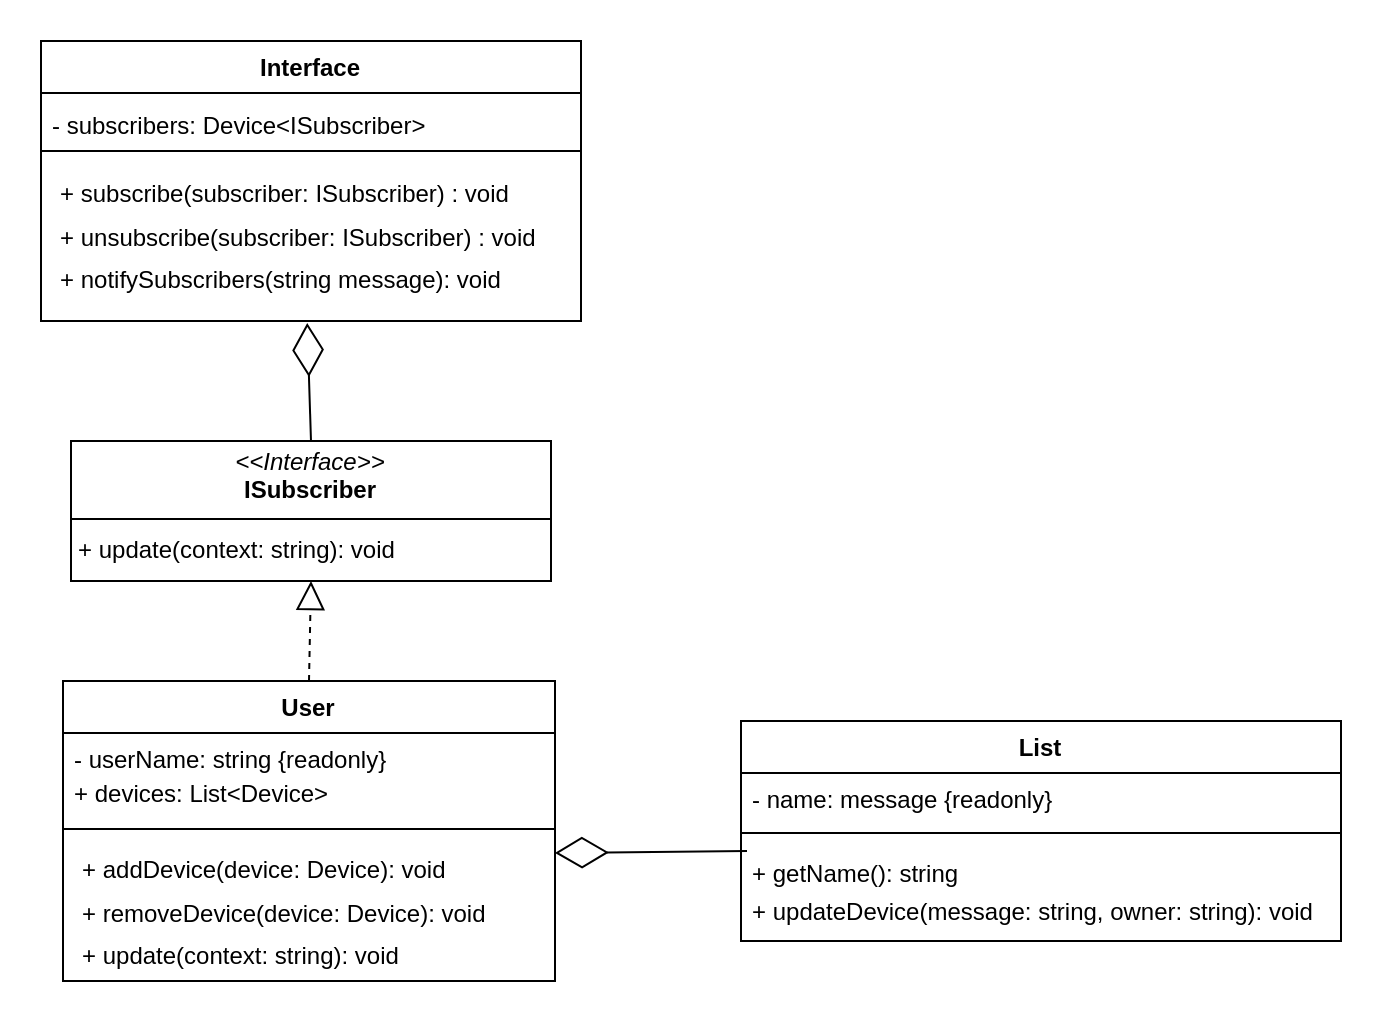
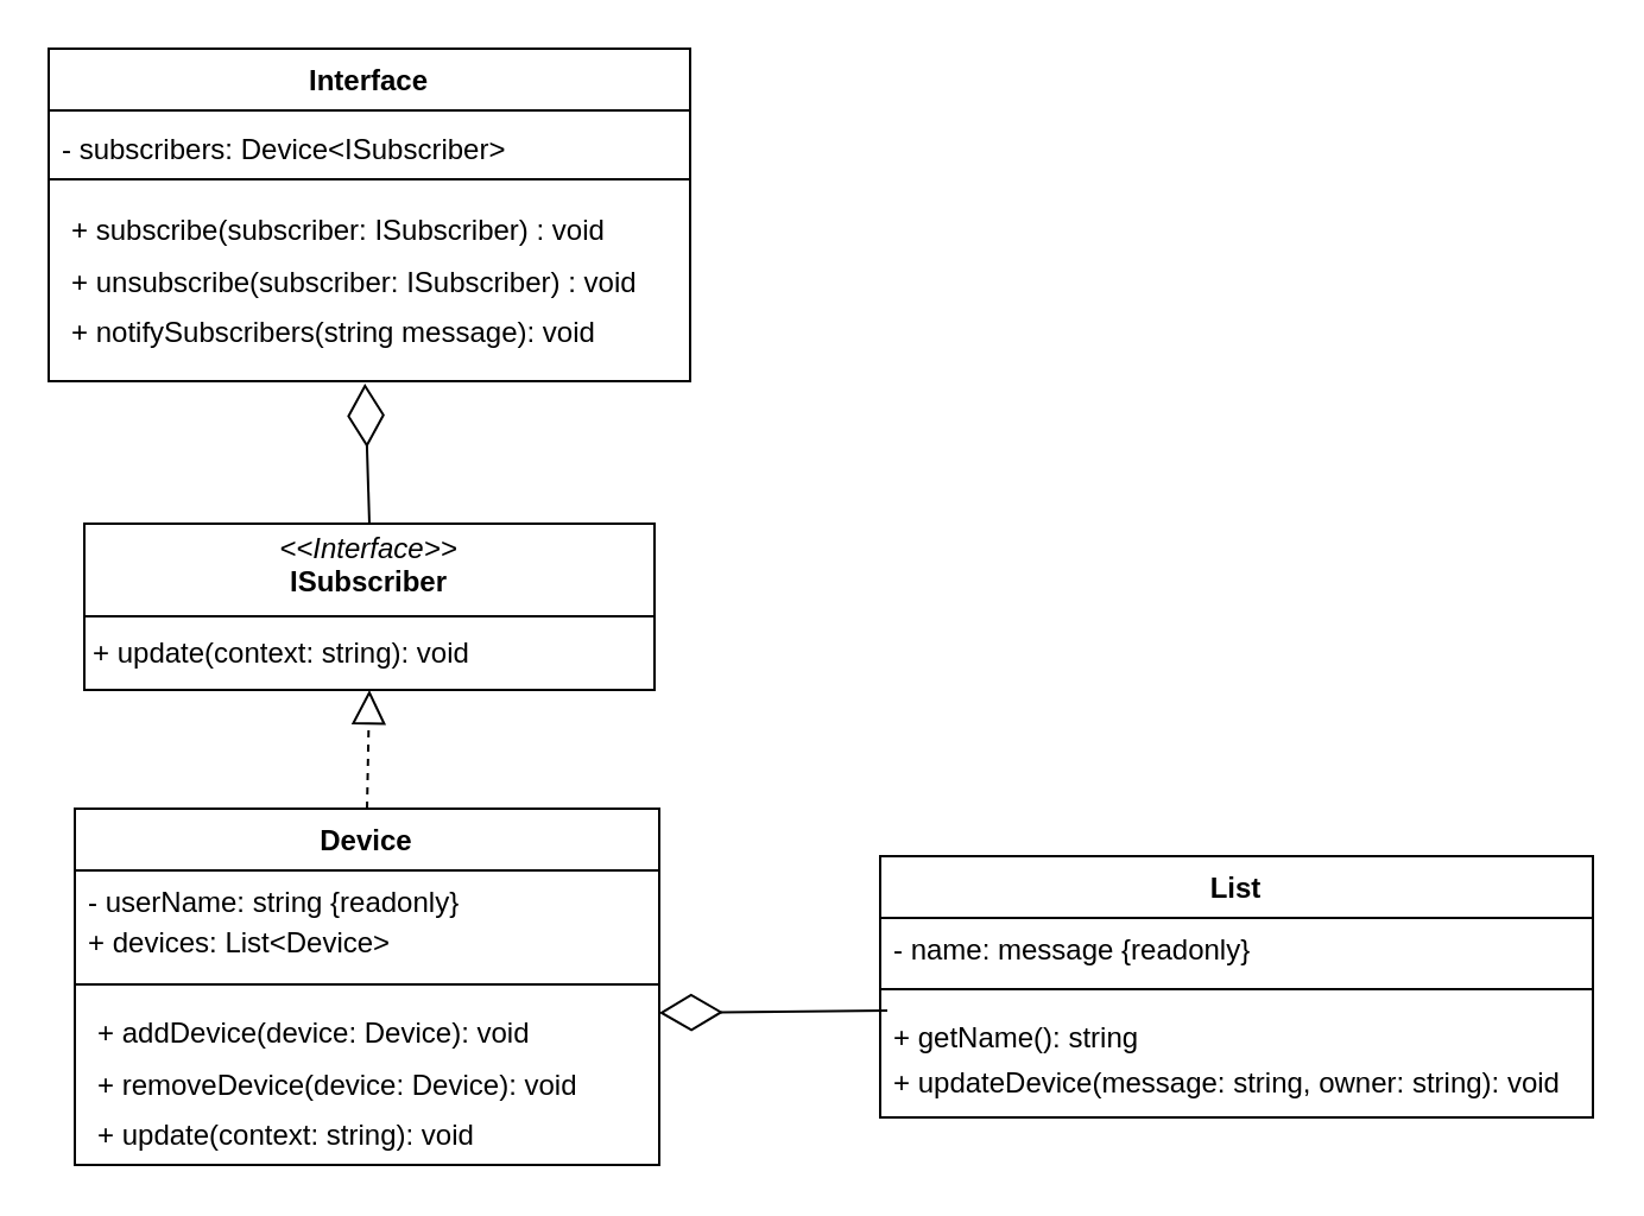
  <mxCell id="0" />
  <mxCell id="1" parent="0" />
  <mxCell id="2" value="&lt;p style=&quot;margin:0px;margin-top:4px;text-align:center;&quot;&gt;&lt;i&gt;&amp;lt;&amp;lt;Interface&amp;gt;&amp;gt;&lt;/i&gt;&lt;br&gt;&lt;b&gt;ISubscriber&lt;/b&gt;&lt;/p&gt;&lt;hr size=&quot;1&quot; style=&quot;border-style:solid;&quot;&gt;&lt;p style=&quot;margin: 0px 0px 0px 4px; line-height: 150%;&quot;&gt;+ update(context: string): void&lt;br&gt;&lt;/p&gt;" style="verticalAlign=top;align=left;overflow=fill;html=1;whiteSpace=wrap;" parent="1" vertex="1"><mxGeometry x="35" y="220" width="240" height="70" as="geometry" /></mxCell>
  <mxCell id="3" value="List" style="swimlane;fontStyle=1;align=center;verticalAlign=top;childLayout=stackLayout;horizontal=1;startSize=26;horizontalStack=0;resizeParent=1;resizeParentMax=0;resizeLast=0;collapsible=1;marginBottom=0;whiteSpace=wrap;html=1;" parent="1" vertex="1"><mxGeometry x="370" y="360" width="300" height="110" as="geometry" /></mxCell>
  <mxCell id="4" value="- name: message {readonly}" style="text;strokeColor=none;fillColor=none;align=left;verticalAlign=top;spacingLeft=4;spacingRight=4;overflow=hidden;rotatable=0;points=[[0,0.5],[1,0.5]];portConstraint=eastwest;whiteSpace=wrap;html=1;" parent="3" vertex="1"><mxGeometry y="26" width="300" height="26" as="geometry" /></mxCell>
  <mxCell id="5" value="" style="line;strokeWidth=1;fillColor=none;align=left;verticalAlign=middle;spacingTop=-1;spacingLeft=3;spacingRight=3;rotatable=0;labelPosition=right;points=[];portConstraint=eastwest;strokeColor=inherit;" parent="3" vertex="1"><mxGeometry y="52" width="300" height="8" as="geometry" /></mxCell>
  <mxCell id="6" value="&lt;div style=&quot;line-height: 180%;&quot;&gt;&lt;span style=&quot;background-color: initial;&quot;&gt;+ getName(): string&lt;/span&gt;&lt;br&gt;&lt;/div&gt;+ updateDevice(message: string, owner: string): void" style="text;strokeColor=none;fillColor=none;align=left;verticalAlign=top;spacingLeft=4;spacingRight=4;overflow=hidden;rotatable=0;points=[[0,0.5],[1,0.5]];portConstraint=eastwest;whiteSpace=wrap;html=1;" parent="3" vertex="1"><mxGeometry y="60" width="300" height="50" as="geometry" /></mxCell>
- <mxCell id="7" value="User" style="swimlane;fontStyle=1;align=center;verticalAlign=top;childLayout=stackLayout;horizontal=1;startSize=26;horizontalStack=0;resizeParent=1;resizeParentMax=0;resizeLast=0;collapsible=1;marginBottom=0;whiteSpace=wrap;html=1;" parent="1" vertex="1"><mxGeometry x="31" y="340" width="246" height="150" as="geometry" /></mxCell>
+ <mxCell id="7" value="Device" style="swimlane;fontStyle=1;align=center;verticalAlign=top;childLayout=stackLayout;horizontal=1;startSize=26;horizontalStack=0;resizeParent=1;resizeParentMax=0;resizeLast=0;collapsible=1;marginBottom=0;whiteSpace=wrap;html=1;" parent="1" vertex="1"><mxGeometry x="31" y="340" width="246" height="150" as="geometry" /></mxCell>
  <mxCell id="8" value="- userName: string {readonly}&lt;div style=&quot;line-height: 170%;&quot;&gt;+&amp;nbsp;devices:&amp;nbsp;List&amp;lt;Device&amp;gt;&lt;/div&gt;" style="text;strokeColor=none;fillColor=none;align=left;verticalAlign=top;spacingLeft=4;spacingRight=4;overflow=hidden;rotatable=0;points=[[0,0.5],[1,0.5]];portConstraint=eastwest;whiteSpace=wrap;html=1;" parent="7" vertex="1"><mxGeometry y="26" width="246" height="44" as="geometry" /></mxCell>
  <mxCell id="9" value="" style="line;strokeWidth=1;fillColor=none;align=left;verticalAlign=middle;spacingTop=-1;spacingLeft=3;spacingRight=3;rotatable=0;labelPosition=right;points=[];portConstraint=eastwest;strokeColor=inherit;" parent="7" vertex="1"><mxGeometry y="70" width="246" height="8" as="geometry" /></mxCell>
  <mxCell id="10" value="&lt;p style=&quot;margin: 0px 0px 0px 4px; line-height: 180%;&quot;&gt;&lt;span style=&quot;background-color: initial;&quot;&gt;+ addDevice(device: Device): void&lt;/span&gt;&lt;br&gt;&lt;/p&gt;&lt;p style=&quot;margin: 0px 0px 0px 4px; line-height: 180%;&quot;&gt;+ removeDevice(device: Device): void&lt;br&gt;&lt;/p&gt;&lt;p style=&quot;margin: 0px 0px 0px 4px; line-height: 180%;&quot;&gt;+ update(context: string): void&lt;/p&gt;&lt;div style=&quot;line-height: 180%;&quot;&gt;&lt;/div&gt;" style="text;strokeColor=none;fillColor=none;align=left;verticalAlign=top;spacingLeft=4;spacingRight=4;overflow=hidden;rotatable=0;points=[[0,0.5],[1,0.5]];portConstraint=eastwest;whiteSpace=wrap;html=1;" parent="7" vertex="1"><mxGeometry y="78" width="246" height="72" as="geometry" /></mxCell>
  <mxCell id="11" value="" style="endArrow=block;dashed=1;endFill=0;endSize=12;html=1;rounded=0;exitX=0.5;exitY=0;exitDx=0;exitDy=0;entryX=0.5;entryY=1;entryDx=0;entryDy=0;" parent="1" source="7" target="2" edge="1"><mxGeometry width="160" relative="1" as="geometry"><mxPoint x="220" y="150" as="sourcePoint" /><mxPoint x="130" y="320" as="targetPoint" /></mxGeometry></mxCell>
  <mxCell id="12" value="Interface" style="swimlane;fontStyle=1;align=center;verticalAlign=top;childLayout=stackLayout;horizontal=1;startSize=26;horizontalStack=0;resizeParent=1;resizeParentMax=0;resizeLast=0;collapsible=1;marginBottom=0;whiteSpace=wrap;html=1;" vertex="1" parent="1"><mxGeometry x="20" y="20" width="270" height="140" as="geometry" /></mxCell>
  <mxCell id="13" value="&lt;div style=&quot;line-height: 170%;&quot;&gt;- subscribers:&amp;nbsp;Device&amp;lt;ISubscriber&amp;gt;&lt;/div&gt;" style="text;strokeColor=none;fillColor=none;align=left;verticalAlign=top;spacingLeft=4;spacingRight=4;overflow=hidden;rotatable=0;points=[[0,0.5],[1,0.5]];portConstraint=eastwest;whiteSpace=wrap;html=1;" vertex="1" parent="12"><mxGeometry y="26" width="270" height="24" as="geometry" /></mxCell>
  <mxCell id="14" value="" style="line;strokeWidth=1;fillColor=none;align=left;verticalAlign=middle;spacingTop=-1;spacingLeft=3;spacingRight=3;rotatable=0;labelPosition=right;points=[];portConstraint=eastwest;strokeColor=inherit;" vertex="1" parent="12"><mxGeometry y="50" width="270" height="10" as="geometry" /></mxCell>
  <mxCell id="15" value="&lt;p style=&quot;margin: 0px 0px 0px 4px; line-height: 180%;&quot;&gt;+ subscribe(subscriber: ISubscriber) : void&lt;/p&gt;&lt;p style=&quot;margin: 0px 0px 0px 4px; line-height: 180%;&quot;&gt;&lt;span style=&quot;background-color: initial;&quot;&gt;+ unsubscribe(subscriber: ISubscriber) : &lt;/span&gt;void&lt;br&gt;&lt;/p&gt;&lt;p style=&quot;margin: 0px 0px 0px 4px; line-height: 180%;&quot;&gt;+ notifySubscribers(string message): void&lt;/p&gt;&lt;div style=&quot;line-height: 180%;&quot;&gt;&lt;/div&gt;" style="text;strokeColor=none;fillColor=none;align=left;verticalAlign=top;spacingLeft=4;spacingRight=4;overflow=hidden;rotatable=0;points=[[0,0.5],[1,0.5]];portConstraint=eastwest;whiteSpace=wrap;html=1;" vertex="1" parent="12"><mxGeometry y="60" width="270" height="80" as="geometry" /></mxCell>
  <mxCell id="16" value="" style="endArrow=diamondThin;endFill=0;endSize=24;html=1;rounded=0;entryX=0.493;entryY=1.013;entryDx=0;entryDy=0;entryPerimeter=0;exitX=0.5;exitY=0;exitDx=0;exitDy=0;" edge="1" parent="1" source="2" target="15"><mxGeometry width="160" relative="1" as="geometry"><mxPoint x="270" y="430" as="sourcePoint" /><mxPoint x="430" y="430" as="targetPoint" /></mxGeometry></mxCell>
  <mxCell id="17" value="" style="endArrow=diamondThin;endFill=0;endSize=24;html=1;rounded=0;entryX=1;entryY=0.111;entryDx=0;entryDy=0;entryPerimeter=0;exitX=0.01;exitY=0.1;exitDx=0;exitDy=0;exitPerimeter=0;" edge="1" parent="1" source="6" target="10"><mxGeometry width="160" relative="1" as="geometry"><mxPoint x="312" y="449" as="sourcePoint" /><mxPoint x="310" y="390" as="targetPoint" /></mxGeometry></mxCell>
